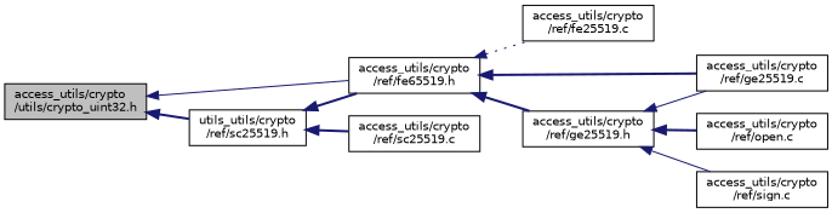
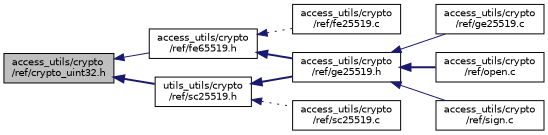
  digraph {
    rankdir=LR
    node [color=black fillcolor=white fontname=Helvetica fontsize=10 shape=record style=filled]
    edge [color=midnightblue dir=back fontname=Helvetica fontsize=10 labelfontname=Helvetica labelfontsize=10 style=bold]
-   n1 [fillcolor=grey75 fontcolor=black height=0.2 label="access_utils/crypto\l/utils/crypto_uint32.h" width=0.4]
+   n1 [fillcolor=grey75 fontcolor=black height=0.2 label="access_utils/crypto\l/ref/crypto_uint32.h" width=0.4]
    n2 [height=0.2 label="access_utils/crypto\l/ref/fe65519.h" width=0.4]
    n3 [height=0.2 label="utils_utils/crypto\l/ref/sc25519.h" width=0.4]
    n4 [height=0.2 label="access_utils/crypto\l/ref/fe25519.c" width=0.4]
    n5 [height=0.2 label="access_utils/crypto\l/ref/ge25519.h" width=0.4]
    n6 [height=0.2 label="access_utils/crypto\l/ref/ge25519.c" width=0.4]
    n7 [height=0.2 label="access_utils/crypto\l/ref/sc25519.c" width=0.4]
    n8 [height=0.2 label="access_utils/crypto\l/ref/open.c" width=0.4]
    n9 [height=0.2 label="access_utils/crypto\l/ref/sign.c" width=0.4]
    n1 -> n2 [style=solid]
    n1 -> n3
    n2 -> n4 [style=dotted]
    n2 -> n5
-   n2 -> n6
-   n3 -> n2
-   n3 -> n7
+   n3 -> n5
+   n3 -> n7 [style=dotted]
    n5 -> n6 [style=solid]
    n5 -> n8
    n5 -> n9 [style=solid]
  }
